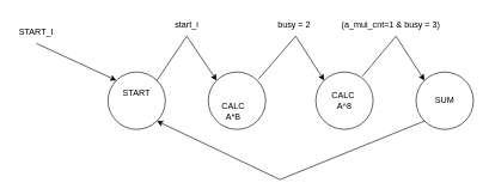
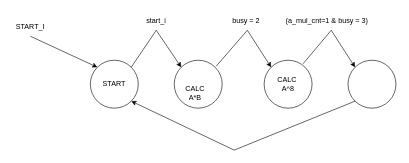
  <mxCell id="0" />
  <mxCell id="1" parent="0" />
  <mxCell id="2" value="" style="ellipse;whiteSpace=wrap;html=1;aspect=fixed;" vertex="1" parent="1"><mxGeometry x="150" y="100" width="80" height="80" as="geometry" /></mxCell>
  <mxCell id="3" value="" style="ellipse;whiteSpace=wrap;html=1;aspect=fixed;" vertex="1" parent="1"><mxGeometry x="290" y="100" width="80" height="80" as="geometry" /></mxCell>
  <mxCell id="4" value="" style="ellipse;whiteSpace=wrap;html=1;aspect=fixed;" vertex="1" parent="1"><mxGeometry x="440" y="100" width="80" height="80" as="geometry" /></mxCell>
  <mxCell id="5" value="" style="ellipse;whiteSpace=wrap;html=1;aspect=fixed;" vertex="1" parent="1"><mxGeometry x="580" y="100" width="80" height="80" as="geometry" /></mxCell>
  <mxCell id="6" value="" style="endArrow=classic;html=1;rounded=0;entryX=0;entryY=0;entryDx=0;entryDy=0;" edge="1" parent="1" target="2"><mxGeometry width="50" height="50" relative="1" as="geometry"><mxPoint x="50" y="60" as="sourcePoint" /><mxPoint x="220" y="120" as="targetPoint" /></mxGeometry></mxCell>
  <mxCell id="7" value="" style="endArrow=classic;html=1;rounded=0;entryX=0;entryY=0;entryDx=0;entryDy=0;exitX=1;exitY=0;exitDx=0;exitDy=0;" edge="1" parent="1" source="2" target="3"><mxGeometry width="50" height="50" relative="1" as="geometry"><mxPoint x="170" y="170" as="sourcePoint" /><mxPoint x="220" y="120" as="targetPoint" /><Array as="points"><mxPoint x="260" y="50" /></Array></mxGeometry></mxCell>
  <mxCell id="8" value="" style="endArrow=classic;html=1;rounded=0;entryX=0;entryY=0;entryDx=0;entryDy=0;exitX=0.875;exitY=0.125;exitDx=0;exitDy=0;exitPerimeter=0;" edge="1" parent="1" source="3" target="4"><mxGeometry width="50" height="50" relative="1" as="geometry"><mxPoint x="370" y="112" as="sourcePoint" /><mxPoint x="454" y="112" as="targetPoint" /><Array as="points"><mxPoint x="412" y="50" /></Array></mxGeometry></mxCell>
  <mxCell id="9" value="" style="endArrow=classic;html=1;rounded=0;entryX=0;entryY=0;entryDx=0;entryDy=0;exitX=0.813;exitY=0.073;exitDx=0;exitDy=0;exitPerimeter=0;" edge="1" parent="1" source="4" target="5"><mxGeometry width="50" height="50" relative="1" as="geometry"><mxPoint x="500" y="110" as="sourcePoint" /><mxPoint x="592" y="112" as="targetPoint" /><Array as="points"><mxPoint x="552" y="50" /></Array></mxGeometry></mxCell>
  <mxCell id="10" value="" style="endArrow=classic;html=1;rounded=0;exitX=0;exitY=1;exitDx=0;exitDy=0;entryX=1;entryY=1;entryDx=0;entryDy=0;" edge="1" parent="1" source="5" target="2"><mxGeometry width="50" height="50" relative="1" as="geometry"><mxPoint x="170" y="170" as="sourcePoint" /><mxPoint x="220" y="120" as="targetPoint" /><Array as="points"><mxPoint x="390" y="250" /></Array></mxGeometry></mxCell>
  <mxCell id="11" value="START_I" style="text;html=1;align=center;verticalAlign=middle;whiteSpace=wrap;rounded=0;" vertex="1" parent="1"><mxGeometry x="20" y="30" width="60" height="30" as="geometry" /></mxCell>
- <mxCell id="12" value="START" style="text;html=1;align=center;verticalAlign=middle;whiteSpace=wrap;rounded=0;" vertex="1" parent="1"><mxGeometry x="160" y="115" width="60" height="30" as="geometry" /></mxCell>
+ <mxCell id="12" value="START" style="text;html=1;align=center;verticalAlign=middle;whiteSpace=wrap;rounded=0;" vertex="1" parent="1"><mxGeometry x="160" y="125" width="60" height="30" as="geometry" /></mxCell>
  <mxCell id="13" value="CALC&lt;div&gt;A*B&lt;/div&gt;" style="text;html=1;align=center;verticalAlign=middle;whiteSpace=wrap;rounded=0;" vertex="1" parent="1"><mxGeometry x="295" y="140" width="60" height="30" as="geometry" /></mxCell>
  <mxCell id="14" value="CALC&amp;nbsp;&lt;div&gt;A^8&lt;/div&gt;" style="text;html=1;align=center;verticalAlign=middle;whiteSpace=wrap;rounded=0;" vertex="1" parent="1"><mxGeometry x="450" y="125" width="60" height="30" as="geometry" /></mxCell>
- <mxCell id="15" value="SUM" style="text;html=1;align=center;verticalAlign=middle;whiteSpace=wrap;rounded=0;" vertex="1" parent="1"><mxGeometry x="590" y="125" width="60" height="30" as="geometry" /></mxCell>
  <mxCell id="16" value="start_i" style="text;html=1;align=center;verticalAlign=middle;whiteSpace=wrap;rounded=0;" vertex="1" parent="1"><mxGeometry x="230" y="20" width="60" height="30" as="geometry" /></mxCell>
  <mxCell id="17" value="busy = 2" style="text;html=1;align=center;verticalAlign=middle;whiteSpace=wrap;rounded=0;" vertex="1" parent="1"><mxGeometry x="380" y="20" width="60" height="30" as="geometry" /></mxCell>
  <mxCell id="18" value="(a_mul_cnt=1 &amp;amp; busy = 3)" style="text;html=1;align=center;verticalAlign=middle;whiteSpace=wrap;rounded=0;" vertex="1" parent="1"><mxGeometry x="460" y="20" width="170" height="30" as="geometry" /></mxCell>
